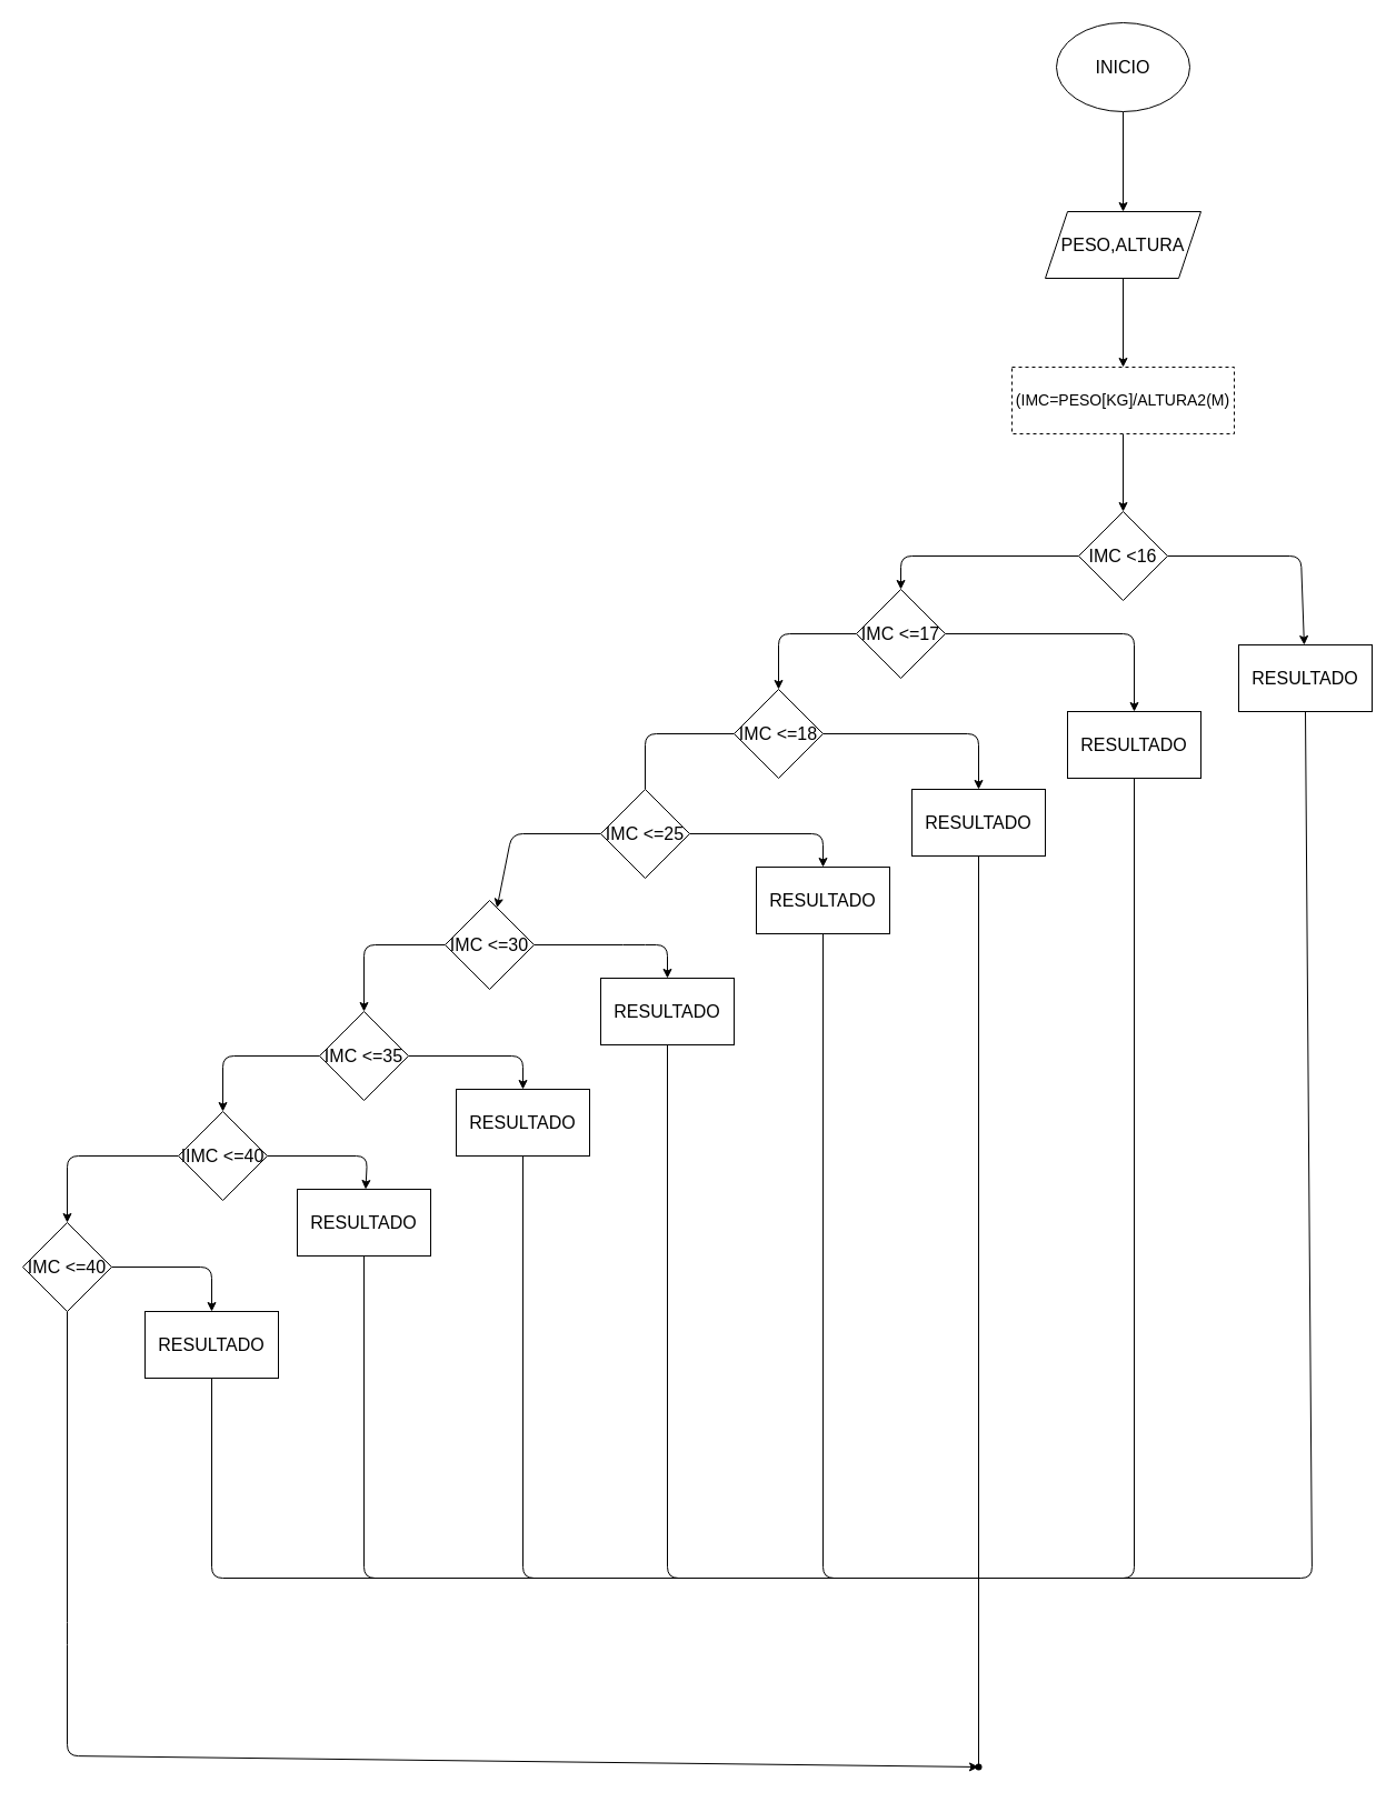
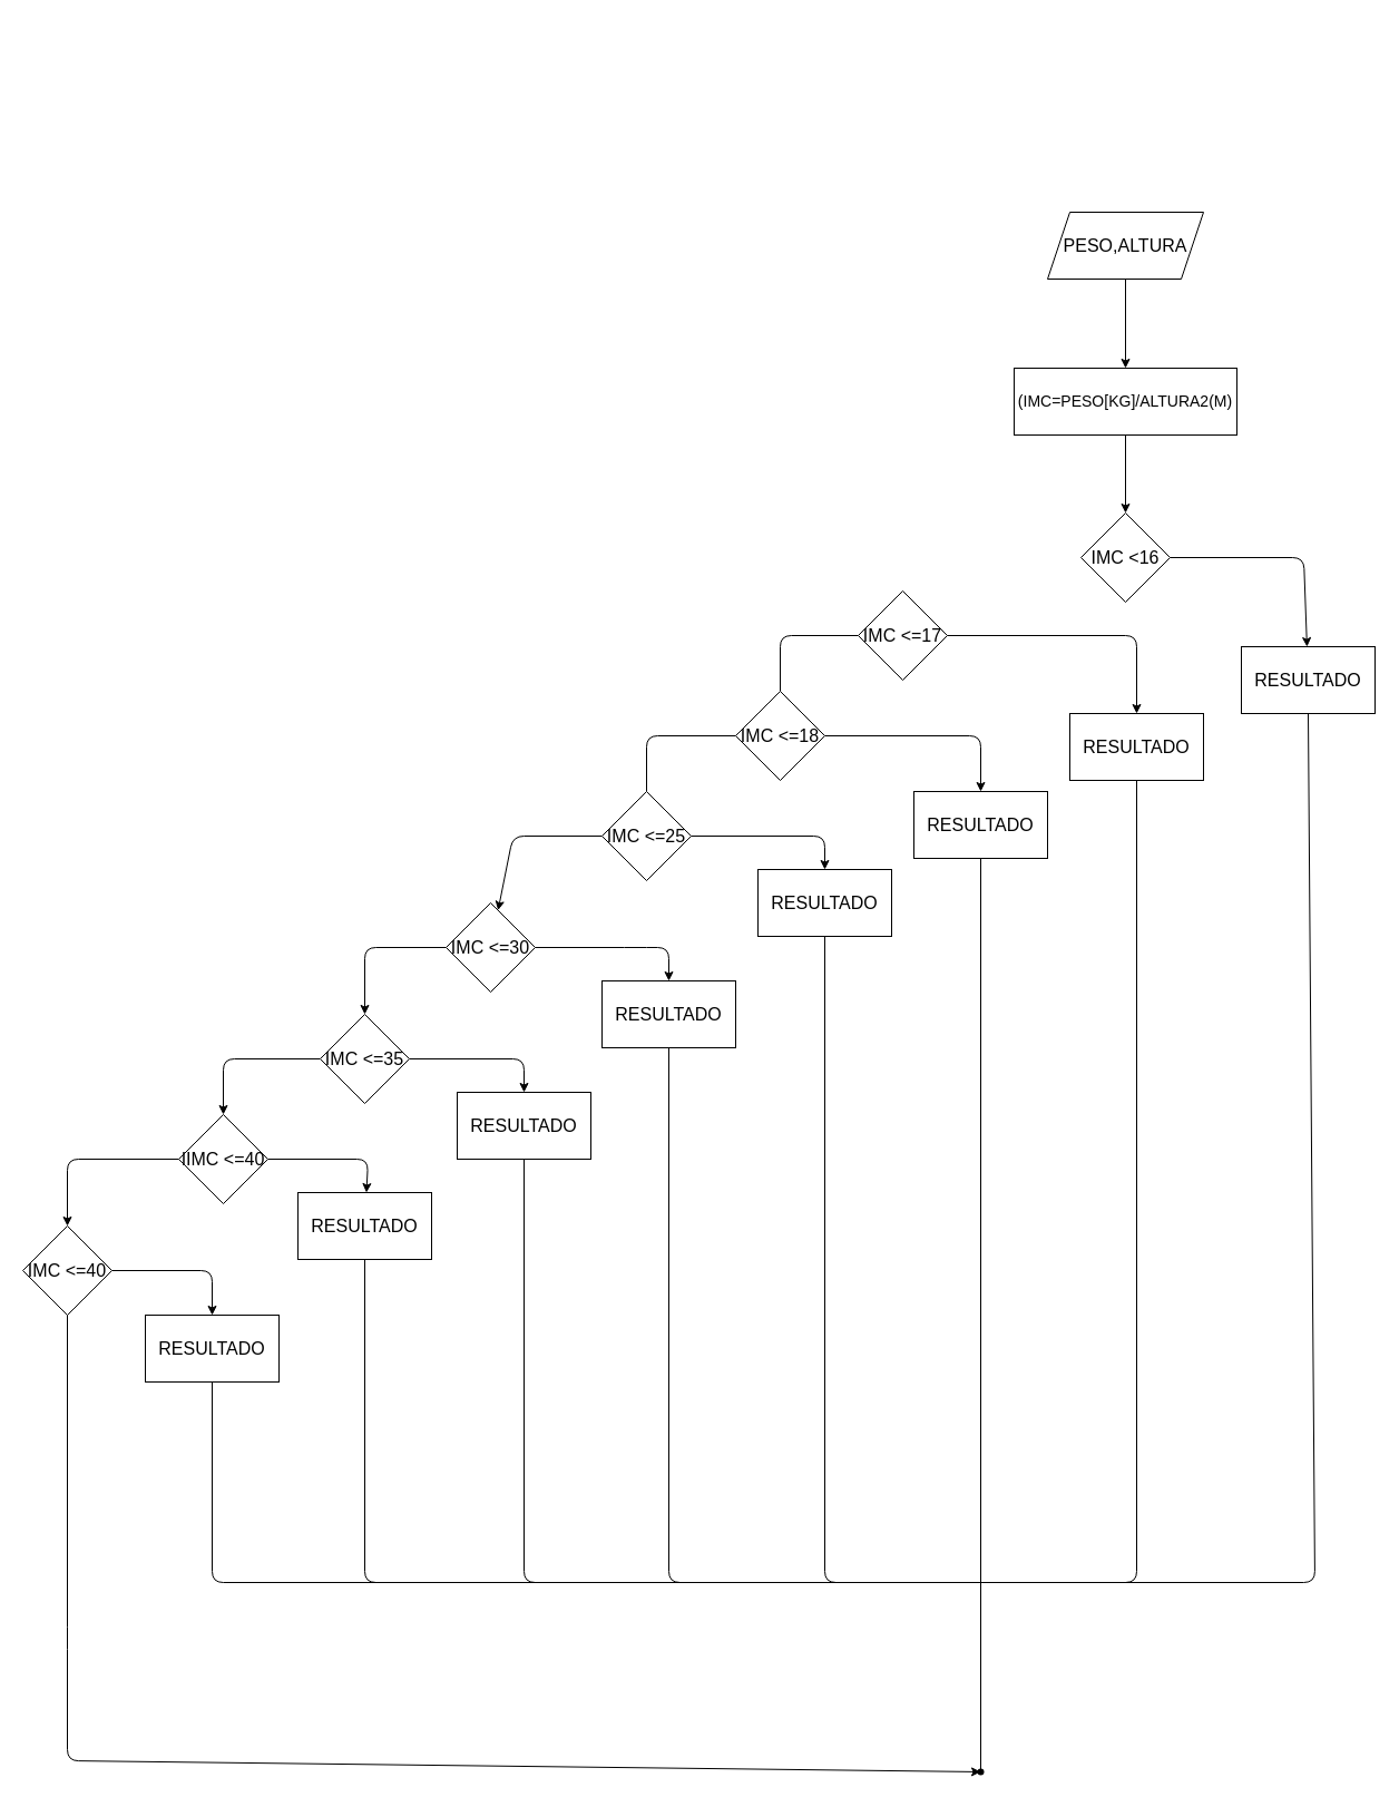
  <mxCell id="0" />
  <mxCell id="1" parent="0" />
- <mxCell id="2" value="" style="edgeStyle=none;html=1;fontSize=18;" edge="1" parent="1" source="3" target="5"><mxGeometry relative="1" as="geometry" /></mxCell>
- <mxCell id="3" value="&lt;font size=&quot;3&quot;&gt;INICIO&lt;/font&gt;" style="ellipse;whiteSpace=wrap;html=1;" vertex="1" parent="1"><mxGeometry x="950" y="20" width="120" height="80" as="geometry" /></mxCell>
  <mxCell id="4" value="" style="edgeStyle=none;html=1;fontSize=14;" edge="1" parent="1" source="5" target="7"><mxGeometry relative="1" as="geometry" /></mxCell>
  <mxCell id="5" value="&lt;font size=&quot;3&quot;&gt;PESO,ALTURA&lt;/font&gt;" style="shape=parallelogram;perimeter=parallelogramPerimeter;whiteSpace=wrap;html=1;fixedSize=1;" vertex="1" parent="1"><mxGeometry x="940" y="190" width="140" height="60" as="geometry" /></mxCell>
  <mxCell id="6" value="" style="edgeStyle=none;html=1;fontSize=14;" edge="1" parent="1" source="7" target="10"><mxGeometry relative="1" as="geometry" /></mxCell>
- <mxCell id="7" value="&lt;font style=&quot;font-size: 14px;&quot;&gt;(IMC=PESO[KG]/ALTURA2(M)&lt;/font&gt;" style="whiteSpace=wrap;html=1;dashed=1;" vertex="1" parent="1"><mxGeometry x="910" y="330" width="200" height="60" as="geometry" /></mxCell>
- <mxCell id="8" value="" style="edgeStyle=none;html=1;fontSize=14;" edge="1" parent="1" source="10" target="13"><mxGeometry relative="1" as="geometry"><Array as="points"><mxPoint x="810" y="500" /></Array></mxGeometry></mxCell>
+ <mxCell id="7" value="&lt;font style=&quot;font-size: 14px;&quot;&gt;(IMC=PESO[KG]/ALTURA2(M)&lt;/font&gt;" style="whiteSpace=wrap;html=1;" vertex="1" parent="1"><mxGeometry x="910" y="330" width="200" height="60" as="geometry" /></mxCell>
  <mxCell id="9" value="" style="edgeStyle=none;html=1;fontSize=14;" edge="1" parent="1" source="10" target="14"><mxGeometry relative="1" as="geometry"><Array as="points"><mxPoint x="1170" y="500" /></Array></mxGeometry></mxCell>
  <mxCell id="10" value="&lt;font size=&quot;3&quot;&gt;IMC &amp;lt;16&lt;/font&gt;" style="rhombus;whiteSpace=wrap;html=1;" vertex="1" parent="1"><mxGeometry x="970" y="460" width="80" height="80" as="geometry" /></mxCell>
  <mxCell id="11" value="" style="edgeStyle=none;html=1;fontSize=14;" edge="1" parent="1" source="13" target="15"><mxGeometry relative="1" as="geometry"><Array as="points"><mxPoint x="1020" y="570" /></Array></mxGeometry></mxCell>
- <mxCell id="12" value="" style="edgeStyle=none;html=1;fontSize=14;" edge="1" parent="1" source="13" target="18"><mxGeometry relative="1" as="geometry"><Array as="points"><mxPoint y="570" x="700" /></Array></mxGeometry></mxCell>
+ <mxCell id="12" value="" style="edgeStyle=none;html=1;fontSize=14;endArrow=none;" edge="1" parent="1" source="13" target="18"><mxGeometry relative="1" as="geometry"><Array as="points"><mxPoint y="570" x="700" /></Array></mxGeometry></mxCell>
  <mxCell id="13" value="&lt;font size=&quot;3&quot;&gt;IMC &amp;lt;=17&lt;/font&gt;" style="rhombus;whiteSpace=wrap;html=1;" vertex="1" parent="1"><mxGeometry x="770" y="530" width="80" height="80" as="geometry" /></mxCell>
  <mxCell id="14" value="&lt;font size=&quot;3&quot;&gt;RESULTADO&lt;br&gt;&lt;/font&gt;" style="whiteSpace=wrap;html=1;" vertex="1" parent="1"><mxGeometry x="1114" y="580" width="120" height="60" as="geometry" /></mxCell>
  <mxCell id="15" value="&lt;font size=&quot;3&quot;&gt;RESULTADO&lt;/font&gt;" style="whiteSpace=wrap;html=1;" vertex="1" parent="1"><mxGeometry x="960" y="640" width="120" height="60" as="geometry" /></mxCell>
  <mxCell id="16" value="" style="edgeStyle=none;html=1;fontSize=14;endArrow=none;" edge="1" parent="1" source="18" target="21"><mxGeometry relative="1" as="geometry"><Array as="points"><mxPoint x="580" y="660" /></Array></mxGeometry></mxCell>
  <mxCell id="17" value="" style="edgeStyle=none;html=1;fontSize=14;" edge="1" parent="1" source="18" target="35"><mxGeometry relative="1" as="geometry"><Array as="points"><mxPoint x="880" y="660" /></Array></mxGeometry></mxCell>
  <mxCell id="18" value="&lt;font size=&quot;3&quot;&gt;IMC &amp;lt;=18&lt;/font&gt;" style="rhombus;whiteSpace=wrap;html=1;" vertex="1" parent="1"><mxGeometry x="660" y="620" width="80" height="80" as="geometry" /></mxCell>
  <mxCell id="19" value="" style="edgeStyle=none;html=1;fontSize=14;" edge="1" parent="1" source="21" target="24"><mxGeometry relative="1" as="geometry"><Array as="points"><mxPoint x="460" y="750" /></Array></mxGeometry></mxCell>
  <mxCell id="20" value="" style="edgeStyle=none;html=1;fontSize=14;" edge="1" parent="1" source="21" target="36"><mxGeometry relative="1" as="geometry"><Array as="points"><mxPoint x="740" y="750" /></Array></mxGeometry></mxCell>
  <mxCell id="21" value="&lt;font size=&quot;3&quot;&gt;IMC &amp;lt;=25&lt;/font&gt;" style="rhombus;whiteSpace=wrap;html=1;" vertex="1" parent="1"><mxGeometry x="540" y="710" width="80" height="80" as="geometry" /></mxCell>
  <mxCell id="22" value="" style="edgeStyle=none;html=1;fontSize=14;" edge="1" parent="1" source="24" target="27"><mxGeometry relative="1" as="geometry"><Array as="points"><mxPoint x="327" y="850" /></Array></mxGeometry></mxCell>
  <mxCell id="23" value="" style="edgeStyle=none;html=1;fontSize=14;" edge="1" parent="1" source="24" target="34"><mxGeometry relative="1" as="geometry"><Array as="points"><mxPoint x="570" y="850" /><mxPoint x="600" y="850" /></Array></mxGeometry></mxCell>
  <mxCell id="24" value="&lt;font size=&quot;3&quot;&gt;IMC &amp;lt;=30&lt;/font&gt;" style="rhombus;whiteSpace=wrap;html=1;" vertex="1" parent="1"><mxGeometry x="400" y="810" width="80" height="80" as="geometry" /></mxCell>
  <mxCell id="25" value="" style="edgeStyle=none;html=1;fontSize=14;" edge="1" parent="1" source="27" target="30"><mxGeometry relative="1" as="geometry"><Array as="points"><mxPoint x="200" y="950" /></Array></mxGeometry></mxCell>
  <mxCell id="26" value="" style="edgeStyle=none;html=1;fontSize=14;" edge="1" parent="1" source="27" target="37"><mxGeometry relative="1" as="geometry"><Array as="points"><mxPoint x="470" y="950" /></Array></mxGeometry></mxCell>
  <mxCell id="27" value="&lt;font size=&quot;3&quot;&gt;IMC &amp;lt;=35&lt;/font&gt;" style="rhombus;whiteSpace=wrap;html=1;" vertex="1" parent="1"><mxGeometry x="287" y="910" width="80" height="80" as="geometry" /></mxCell>
  <mxCell id="28" value="" style="edgeStyle=none;html=1;fontSize=14;" edge="1" parent="1" source="30" target="33"><mxGeometry relative="1" as="geometry"><Array as="points"><mxPoint x="60" y="1040" /></Array></mxGeometry></mxCell>
  <mxCell id="29" value="" style="edgeStyle=none;html=1;fontSize=14;" edge="1" parent="1" source="30" target="38"><mxGeometry relative="1" as="geometry"><Array as="points"><mxPoint x="330" y="1040" /></Array></mxGeometry></mxCell>
  <mxCell id="30" value="&lt;font size=&quot;3&quot;&gt;IIMC &amp;lt;=40&lt;/font&gt;" style="rhombus;whiteSpace=wrap;html=1;" vertex="1" parent="1"><mxGeometry x="160" y="1000" width="80" height="80" as="geometry" /></mxCell>
  <mxCell id="31" value="" style="edgeStyle=none;html=1;fontSize=14;" edge="1" parent="1" source="33" target="39"><mxGeometry relative="1" as="geometry"><Array as="points"><mxPoint x="190" y="1140" /></Array></mxGeometry></mxCell>
  <mxCell id="32" value="" style="edgeStyle=none;html=1;fontSize=14;" edge="1" parent="1" source="33" target="49"><mxGeometry relative="1" as="geometry"><Array as="points"><mxPoint x="60" y="1470" /><mxPoint x="60" y="1580" /></Array></mxGeometry></mxCell>
  <mxCell id="33" value="&lt;font size=&quot;3&quot;&gt;IMC &amp;lt;=40&lt;/font&gt;" style="rhombus;whiteSpace=wrap;html=1;" vertex="1" parent="1"><mxGeometry x="20" y="1100" width="80" height="80" as="geometry" /></mxCell>
  <mxCell id="34" value="&lt;font size=&quot;3&quot;&gt;RESULTADO&lt;/font&gt;" style="whiteSpace=wrap;html=1;" vertex="1" parent="1"><mxGeometry x="540" y="880" width="120" height="60" as="geometry" /></mxCell>
  <mxCell id="35" value="&lt;font size=&quot;3&quot;&gt;RESULTADO&lt;/font&gt;" style="whiteSpace=wrap;html=1;" vertex="1" parent="1"><mxGeometry x="820" y="710" width="120" height="60" as="geometry" /></mxCell>
  <mxCell id="36" value="&lt;font size=&quot;3&quot;&gt;RESULTADO&lt;/font&gt;" style="whiteSpace=wrap;html=1;" vertex="1" parent="1"><mxGeometry x="680" y="780" width="120" height="60" as="geometry" /></mxCell>
  <mxCell id="37" value="&lt;font size=&quot;3&quot;&gt;RESULTADO&lt;/font&gt;" style="whiteSpace=wrap;html=1;" vertex="1" parent="1"><mxGeometry x="410" y="980" width="120" height="60" as="geometry" /></mxCell>
  <mxCell id="38" value="&lt;font size=&quot;3&quot;&gt;RESULTADO&lt;/font&gt;" style="whiteSpace=wrap;html=1;" vertex="1" parent="1"><mxGeometry x="267" y="1070" width="120" height="60" as="geometry" /></mxCell>
  <mxCell id="39" value="&lt;font size=&quot;3&quot;&gt;RESULTADO&lt;/font&gt;" style="whiteSpace=wrap;html=1;" vertex="1" parent="1"><mxGeometry x="130" y="1180" width="120" height="60" as="geometry" /></mxCell>
  <mxCell id="40" value="" style="endArrow=none;html=1;fontSize=14;entryX=0.5;entryY=1;entryDx=0;entryDy=0;" edge="1" parent="1" target="14"><mxGeometry width="50" height="50" relative="1" as="geometry"><mxPoint x="900" y="1420" as="sourcePoint" /><mxPoint x="1180" y="710" as="targetPoint" /><Array as="points"><mxPoint x="1180" y="1420" /></Array></mxGeometry></mxCell>
  <mxCell id="41" value="" style="endArrow=none;html=1;fontSize=14;entryX=0.5;entryY=1;entryDx=0;entryDy=0;" edge="1" parent="1" target="15"><mxGeometry width="50" height="50" relative="1" as="geometry"><mxPoint x="880" y="1420" as="sourcePoint" /><mxPoint x="1020" y="750" as="targetPoint" /><Array as="points"><mxPoint x="1020" y="1420" /></Array></mxGeometry></mxCell>
  <mxCell id="42" value="" style="endArrow=none;html=1;fontSize=14;entryX=0.5;entryY=1;entryDx=0;entryDy=0;startArrow=none;" edge="1" parent="1" source="49" target="35"><mxGeometry width="50" height="50" relative="1" as="geometry"><mxPoint x="880" y="1590" as="sourcePoint" /><mxPoint x="890" y="820" as="targetPoint" /></mxGeometry></mxCell>
  <mxCell id="43" value="" style="endArrow=none;html=1;fontSize=14;entryX=0.5;entryY=1;entryDx=0;entryDy=0;" edge="1" parent="1" target="34"><mxGeometry width="50" height="50" relative="1" as="geometry"><mxPoint x="880" y="1420" as="sourcePoint" /><mxPoint x="600" y="990" as="targetPoint" /><Array as="points"><mxPoint x="600" y="1420" /></Array></mxGeometry></mxCell>
  <mxCell id="44" value="" style="endArrow=none;html=1;fontSize=14;entryX=0.5;entryY=1;entryDx=0;entryDy=0;" edge="1" parent="1" target="36"><mxGeometry width="50" height="50" relative="1" as="geometry"><mxPoint x="880" y="1420" as="sourcePoint" /><mxPoint x="740" y="910" as="targetPoint" /><Array as="points"><mxPoint x="740" y="1420" /></Array></mxGeometry></mxCell>
  <mxCell id="45" value="" style="endArrow=none;html=1;fontSize=14;entryX=0.5;entryY=1;entryDx=0;entryDy=0;" edge="1" parent="1" target="37"><mxGeometry width="50" height="50" relative="1" as="geometry"><mxPoint x="880" y="1420" as="sourcePoint" /><mxPoint x="480" y="1090" as="targetPoint" /><Array as="points"><mxPoint x="470" y="1420" /></Array></mxGeometry></mxCell>
  <mxCell id="46" value="" style="endArrow=none;html=1;fontSize=14;entryX=0.5;entryY=1;entryDx=0;entryDy=0;" edge="1" parent="1" target="38"><mxGeometry width="50" height="50" relative="1" as="geometry"><mxPoint x="880" y="1420" as="sourcePoint" /><mxPoint x="337" y="1185" as="targetPoint" /><Array as="points"><mxPoint x="327" y="1420" /></Array></mxGeometry></mxCell>
  <mxCell id="47" value="" style="endArrow=none;html=1;fontSize=14;entryX=0.5;entryY=1;entryDx=0;entryDy=0;" edge="1" parent="1" target="39"><mxGeometry width="50" height="50" relative="1" as="geometry"><mxPoint x="890" y="1420" as="sourcePoint" /><mxPoint x="190" y="1290" as="targetPoint" /><Array as="points"><mxPoint x="190" y="1420" /></Array></mxGeometry></mxCell>
  <mxCell id="48" value="" style="endArrow=none;html=1;fontSize=14;entryDx=0;entryDy=0;" edge="1" parent="1" target="49"><mxGeometry width="50" height="50" relative="1" as="geometry"><mxPoint x="880" y="1590" as="sourcePoint" /><mxPoint x="880" y="770" as="targetPoint" /></mxGeometry></mxCell>
  <mxCell id="49" value="" style="shape=waypoint;sketch=0;size=6;pointerEvents=1;points=[];fillColor=default;resizable=0;rotatable=0;perimeter=centerPerimeter;snapToPoint=1;" vertex="1" parent="1"><mxGeometry x="870" y="1580" width="20" height="20" as="geometry" /></mxCell>
